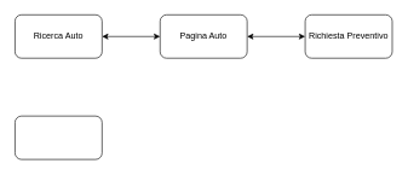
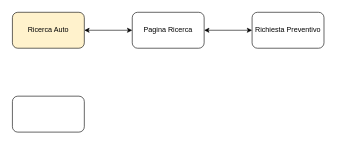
  <mxCell id="0" />
  <mxCell id="1" parent="0" />
  <mxCell id="2" value="" style="rounded=1;whiteSpace=wrap;html=1;" parent="1" vertex="1"><mxGeometry x="20" y="160" width="120" height="60" as="geometry" /></mxCell>
- <mxCell id="3" value="Ricerca Auto" style="whiteSpace=wrap;html=1;rounded=1;" parent="1" vertex="1"><mxGeometry x="20" y="20" width="120" height="60" as="geometry" /></mxCell>
- <mxCell id="4" value="Pagina Auto" style="whiteSpace=wrap;html=1;rounded=1;" parent="1" vertex="1"><mxGeometry x="220" y="20" width="120" height="60" as="geometry" /></mxCell>
+ <mxCell id="3" value="Ricerca Auto" style="whiteSpace=wrap;html=1;rounded=1;fillColor=#fff2cc;" parent="1" vertex="1"><mxGeometry x="20" y="20" width="120" height="60" as="geometry" /></mxCell>
+ <mxCell id="4" value="Pagina Ricerca" style="whiteSpace=wrap;html=1;rounded=1;" parent="1" vertex="1"><mxGeometry x="220" y="20" width="120" height="60" as="geometry" /></mxCell>
  <mxCell id="5" value="Richiesta Preventivo" style="whiteSpace=wrap;html=1;rounded=1;" parent="1" vertex="1"><mxGeometry x="420" y="20" width="120" height="60" as="geometry" /></mxCell>
  <mxCell id="6" value="" style="endArrow=classic;startArrow=classic;html=1;entryX=0;entryY=0.5;entryDx=0;entryDy=0;exitX=1;exitY=0.5;exitDx=0;exitDy=0;" parent="1" source="3" target="4" edge="1"><mxGeometry width="50" height="50" relative="1" as="geometry"><mxPoint x="-100" y="320" as="sourcePoint" /><mxPoint x="-50" y="270" as="targetPoint" /></mxGeometry></mxCell>
  <mxCell id="7" value="" style="endArrow=classic;startArrow=classic;html=1;entryX=0;entryY=0.5;entryDx=0;entryDy=0;exitX=1;exitY=0.5;exitDx=0;exitDy=0;" parent="1" source="4" target="5" edge="1"><mxGeometry width="50" height="50" relative="1" as="geometry"><mxPoint x="150" y="60" as="sourcePoint" /><mxPoint x="230" y="60" as="targetPoint" /></mxGeometry></mxCell>
